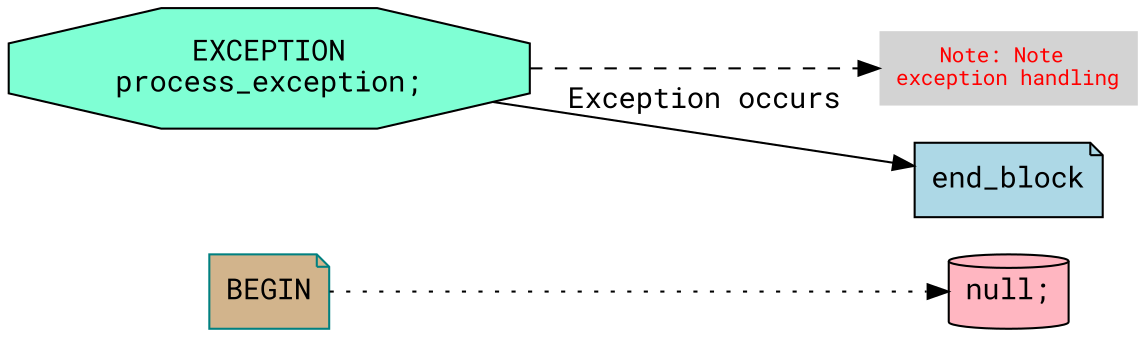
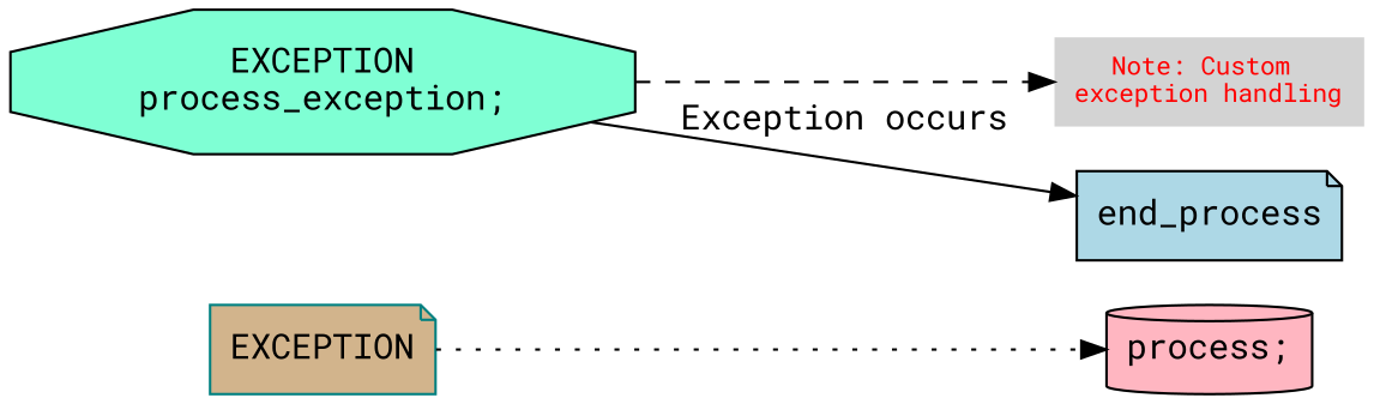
  digraph {
    fontname="Roboto Mono"
    rankdir=LR
    node [color=black fontname="Roboto Mono" shape=note style=filled]
    edge [fontname="Roboto Mono"]
-   n1 [color=teal fillcolor=tan label=BEGIN]
-   n2 [fillcolor=lightpink label="null;" shape=cylinder]
+   n1 [color=teal fillcolor=tan label=EXCEPTION]
+   n2 [fillcolor=lightpink label="process;" shape=cylinder]
    n3 [fillcolor=aquamarine label="EXCEPTION\nprocess_exception;" shape=octagon]
-   n4 [color=darkgreen fillcolor=lightgrey fontcolor=red fontsize=10 label="Note: Note \nexception handling" shape=none]
-   end_block [fillcolor=lightblue]
+   n4 [color=darkgreen fillcolor=lightgrey fontcolor=red fontsize=10 label="Note: Custom \nexception handling" shape=none]
+   end_block [fillcolor=lightblue label=end_process]
    n1 -> n2 [style=dotted]
    n3 -> n4 [style=dashed weight=1000]
    n3 -> end_block [label="Exception occurs" style=solid]
  }
